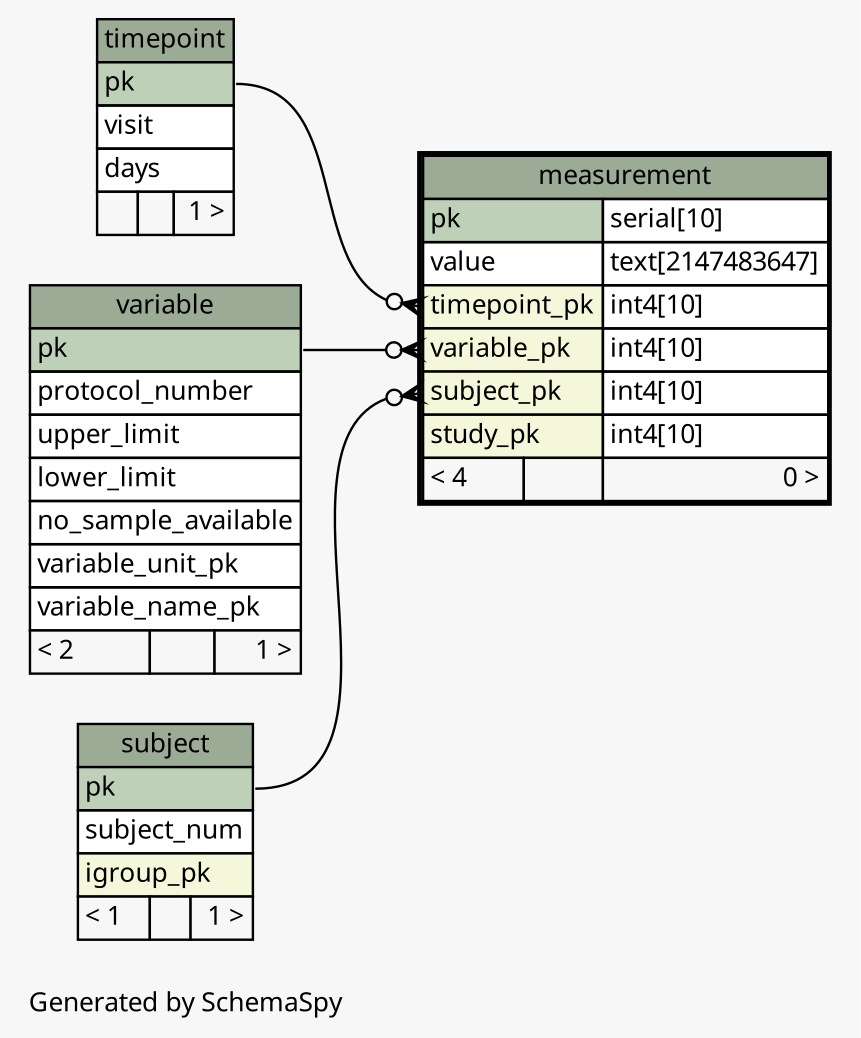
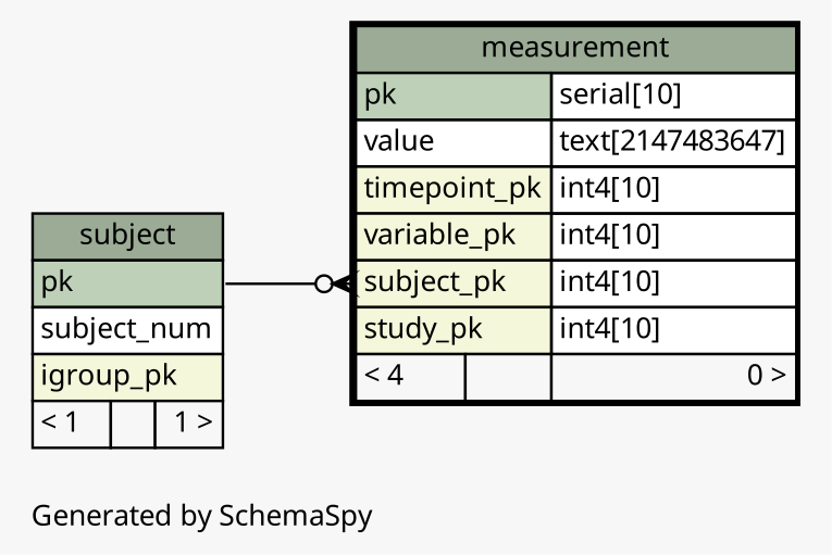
  digraph {
    bgcolor="#f7f7f7"
    fontname="Noto Sans"
    fontsize=11
    label="\nGenerated by SchemaSpy"
    labeljust=l
    nodesep=0.18
    rankdir=RL
    ranksep=0.46
    node [fontname="Noto Sans" fontsize=11 shape=plaintext]
    edge [arrowhead=none arrowsize=0.8 arrowtail=crowodot dir=back fontname="Noto Sans" headport="pk:e"]
    n1 [label=<     <TABLE BORDER="2" CELLBORDER="1" CELLSPACING="0" BGCOLOR="#ffffff">       <TR><TD COLSPAN="3" BGCOLOR="#9bab96" ALIGN="CENTER">measurement</TD></TR>       <TR><TD PORT="pk" COLSPAN="2" BGCOLOR="#bed1b8" ALIGN="LEFT">pk</TD><TD PORT="pk.type" ALIGN="LEFT">serial[10]</TD></TR>       <TR><TD PORT="value" COLSPAN="2" ALIGN="LEFT">value</TD><TD PORT="value.type" ALIGN="LEFT">text[2147483647]</TD></TR>       <TR><TD PORT="timepoint_pk" COLSPAN="2" BGCOLOR="#f4f7da" ALIGN="LEFT">timepoint_pk</TD><TD PORT="timepoint_pk.type" ALIGN="LEFT">int4[10]</TD></TR>       <TR><TD PORT="variable_pk" COLSPAN="2" BGCOLOR="#f4f7da" ALIGN="LEFT">variable_pk</TD><TD PORT="variable_pk.type" ALIGN="LEFT">int4[10]</TD></TR>       <TR><TD PORT="subject_pk" COLSPAN="2" BGCOLOR="#f4f7da" ALIGN="LEFT">subject_pk</TD><TD PORT="subject_pk.type" ALIGN="LEFT">int4[10]</TD></TR>       <TR><TD PORT="study_pk" COLSPAN="2" BGCOLOR="#f4f7da" ALIGN="LEFT">study_pk</TD><TD PORT="study_pk.type" ALIGN="LEFT">int4[10]</TD></TR>       <TR><TD ALIGN="LEFT" BGCOLOR="#f7f7f7">&lt; 4</TD><TD ALIGN="RIGHT" BGCOLOR="#f7f7f7">  </TD><TD ALIGN="RIGHT" BGCOLOR="#f7f7f7">0 &gt;</TD></TR>     </TABLE>>]
    n2 [label=<     <TABLE BORDER="0" CELLBORDER="1" CELLSPACING="0" BGCOLOR="#ffffff">       <TR><TD COLSPAN="3" BGCOLOR="#9bab96" ALIGN="CENTER">subject</TD></TR>       <TR><TD PORT="pk" COLSPAN="3" BGCOLOR="#bed1b8" ALIGN="LEFT">pk</TD></TR>       <TR><TD PORT="subject_num" COLSPAN="3" ALIGN="LEFT">subject_num</TD></TR>       <TR><TD PORT="igroup_pk" COLSPAN="3" BGCOLOR="#f4f7da" ALIGN="LEFT">igroup_pk</TD></TR>       <TR><TD ALIGN="LEFT" BGCOLOR="#f7f7f7">&lt; 1</TD><TD ALIGN="RIGHT" BGCOLOR="#f7f7f7">  </TD><TD ALIGN="RIGHT" BGCOLOR="#f7f7f7">1 &gt;</TD></TR>     </TABLE>>]
-   n3 [label=<     <TABLE BORDER="0" CELLBORDER="1" CELLSPACING="0" BGCOLOR="#ffffff">       <TR><TD COLSPAN="3" BGCOLOR="#9bab96" ALIGN="CENTER">timepoint</TD></TR>       <TR><TD PORT="pk" COLSPAN="3" BGCOLOR="#bed1b8" ALIGN="LEFT">pk</TD></TR>       <TR><TD PORT="visit" COLSPAN="3" ALIGN="LEFT">visit</TD></TR>       <TR><TD PORT="days" COLSPAN="3" ALIGN="LEFT">days</TD></TR>       <TR><TD ALIGN="LEFT" BGCOLOR="#f7f7f7">  </TD><TD ALIGN="RIGHT" BGCOLOR="#f7f7f7">  </TD><TD ALIGN="RIGHT" BGCOLOR="#f7f7f7">1 &gt;</TD></TR>     </TABLE>>]
-   n4 [label=<     <TABLE BORDER="0" CELLBORDER="1" CELLSPACING="0" BGCOLOR="#ffffff">       <TR><TD COLSPAN="3" BGCOLOR="#9bab96" ALIGN="CENTER">variable</TD></TR>       <TR><TD PORT="pk" COLSPAN="3" BGCOLOR="#bed1b8" ALIGN="LEFT">pk</TD></TR>       <TR><TD PORT="protocol_number" COLSPAN="3" ALIGN="LEFT">protocol_number</TD></TR>       <TR><TD PORT="upper_limit" COLSPAN="3" ALIGN="LEFT">upper_limit</TD></TR>       <TR><TD PORT="lower_limit" COLSPAN="3" ALIGN="LEFT">lower_limit</TD></TR>       <TR><TD PORT="no_sample_available" COLSPAN="3" ALIGN="LEFT">no_sample_available</TD></TR>       <TR><TD PORT="variable_unit_pk" COLSPAN="3" ALIGN="LEFT">variable_unit_pk</TD></TR>       <TR><TD PORT="variable_name_pk" COLSPAN="3" ALIGN="LEFT">variable_name_pk</TD></TR>       <TR><TD ALIGN="LEFT" BGCOLOR="#f7f7f7">&lt; 2</TD><TD ALIGN="RIGHT" BGCOLOR="#f7f7f7">  </TD><TD ALIGN="RIGHT" BGCOLOR="#f7f7f7">1 &gt;</TD></TR>     </TABLE>>]
    n1 -> n2 [tailport="subject_pk:w"]
-   n1 -> n3 [tailport="timepoint_pk:w"]
-   n1 -> n4 [tailport="variable_pk:w"]
  }
